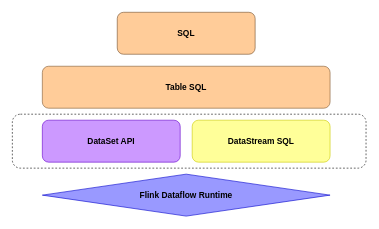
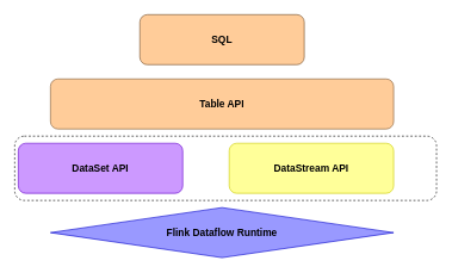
  <mxCell id="0" />
  <mxCell id="1" parent="0" />
- <mxCell id="2" value="&lt;span style=&quot;font-size: 14px&quot;&gt;&lt;b&gt;Table SQL&lt;/b&gt;&lt;/span&gt;" style="rounded=1;whiteSpace=wrap;html=1;fillColor=#FFCC99;strokeColor=#825B34;" vertex="1" parent="1"><mxGeometry x="70" y="110" width="480" height="70" as="geometry" /></mxCell>
- <mxCell id="3" value="&lt;b&gt;&lt;font style=&quot;font-size: 14px&quot;&gt;DataSet API&lt;/font&gt;&lt;/b&gt;" style="rounded=1;whiteSpace=wrap;html=1;fillColor=#CC99FF;strokeColor=#6600CC;" vertex="1" parent="1"><mxGeometry x="70" y="200" width="230" height="70" as="geometry" /></mxCell>
- <mxCell id="4" value="&lt;b&gt;&lt;font style=&quot;font-size: 14px&quot;&gt;DataStream SQL&lt;/font&gt;&lt;/b&gt;" style="rounded=1;whiteSpace=wrap;html=1;fillColor=#FFFF99;strokeColor=#CCCC00;" vertex="1" parent="1"><mxGeometry x="320" y="200" width="230" height="70" as="geometry" /></mxCell>
+ <mxCell id="2" value="&lt;span style=&quot;font-size: 14px&quot;&gt;&lt;b&gt;Table API&lt;/b&gt;&lt;/span&gt;" style="rounded=1;whiteSpace=wrap;html=1;fillColor=#FFCC99;strokeColor=#825B34;" vertex="1" parent="1"><mxGeometry x="70" y="110" width="480" height="70" as="geometry" /></mxCell>
+ <mxCell id="3" value="&lt;b&gt;&lt;font style=&quot;font-size: 14px&quot;&gt;DataSet API&lt;/font&gt;&lt;/b&gt;" style="rounded=1;whiteSpace=wrap;html=1;fillColor=#CC99FF;strokeColor=#6600CC;" vertex="1" parent="1"><mxGeometry x="25" y="200" width="230" height="70" as="geometry" /></mxCell>
+ <mxCell id="4" value="&lt;b&gt;&lt;font style=&quot;font-size: 14px&quot;&gt;DataStream API&lt;/font&gt;&lt;/b&gt;" style="rounded=1;whiteSpace=wrap;html=1;fillColor=#FFFF99;strokeColor=#CCCC00;" vertex="1" parent="1"><mxGeometry x="320" y="200" width="230" height="70" as="geometry" /></mxCell>
  <mxCell id="5" value="&lt;b&gt;&lt;font style=&quot;font-size: 14px&quot;&gt;SQL&lt;/font&gt;&lt;/b&gt;" style="rounded=1;whiteSpace=wrap;html=1;fillColor=#FFCC99;strokeColor=#73502E;" vertex="1" parent="1"><mxGeometry x="195" y="20" width="230" height="70" as="geometry" /></mxCell>
  <mxCell id="6" value="&lt;span style=&quot;font-size: 14px&quot;&gt;&lt;b&gt;Flink Dataflow Runtime&lt;/b&gt;&lt;/span&gt;" style="rhombus;whiteSpace=wrap;html=1;fillColor=#9999FF;strokeColor=#0000CC;" vertex="1" parent="1"><mxGeometry x="70" y="290" width="480" height="70" as="geometry" /></mxCell>
  <mxCell id="7" value="" style="rounded=1;whiteSpace=wrap;html=1;strokeColor=#000000;fillColor=none;dashed=1;" vertex="1" parent="1"><mxGeometry x="20" y="190" width="590" height="90" as="geometry" /></mxCell>
